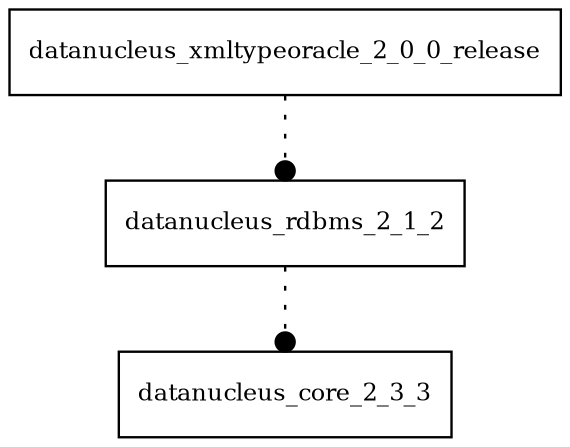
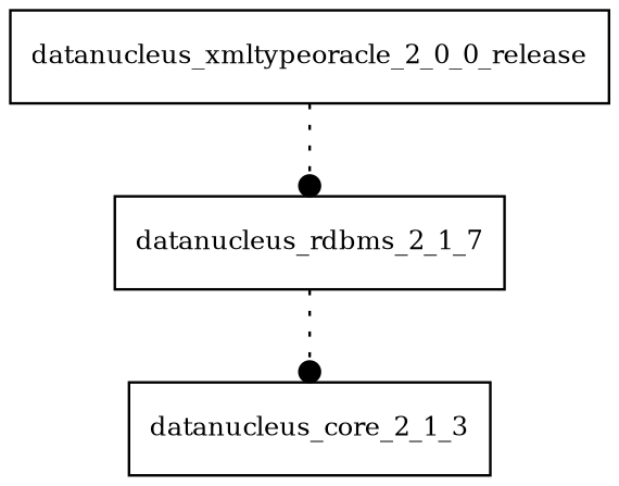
  digraph {
    node [fontsize=10.0 shape=box]
    edge [arrowhead=dot style=dotted]
    datanucleus_xmltypeoracle_2_0_0_release
-   datanucleus_rdbms_2_1_2
-   datanucleus_core_2_1_3 [label=datanucleus_core_2_3_3]
+   datanucleus_rdbms_2_1_2 [label=datanucleus_rdbms_2_1_7]
+   datanucleus_core_2_1_3
    datanucleus_xmltypeoracle_2_0_0_release -> datanucleus_rdbms_2_1_2
    datanucleus_rdbms_2_1_2 -> datanucleus_core_2_1_3
  }
